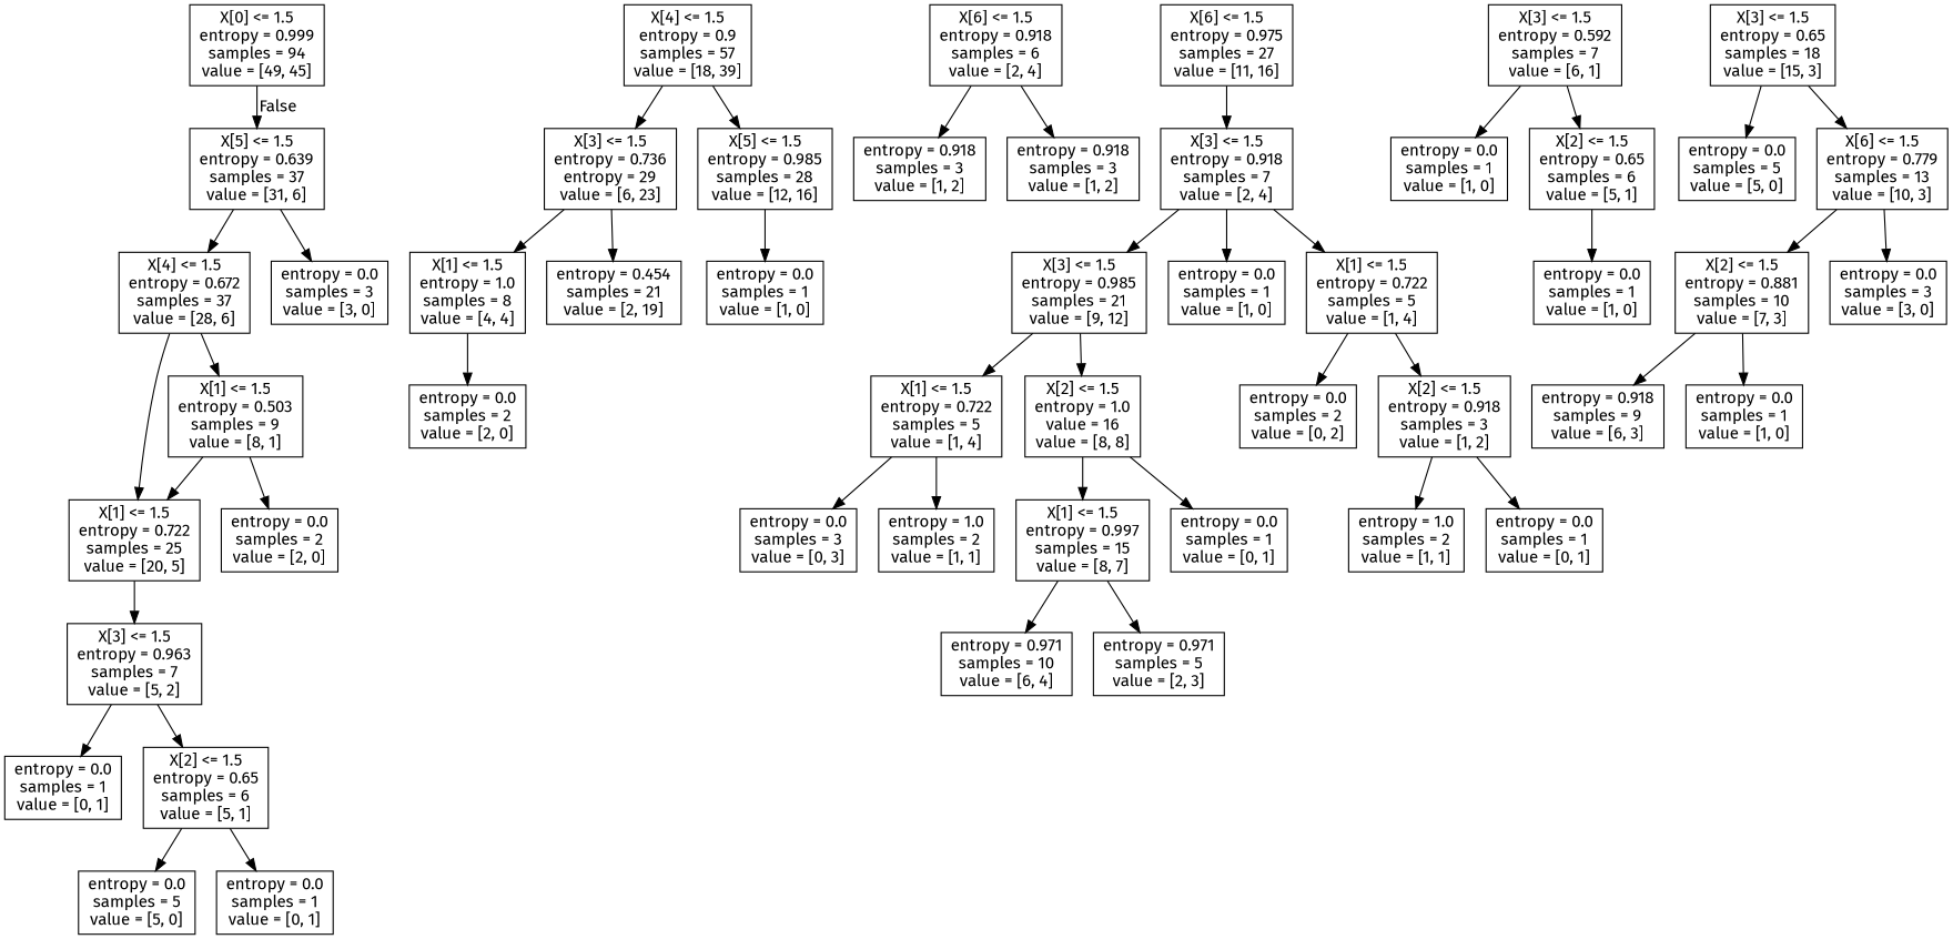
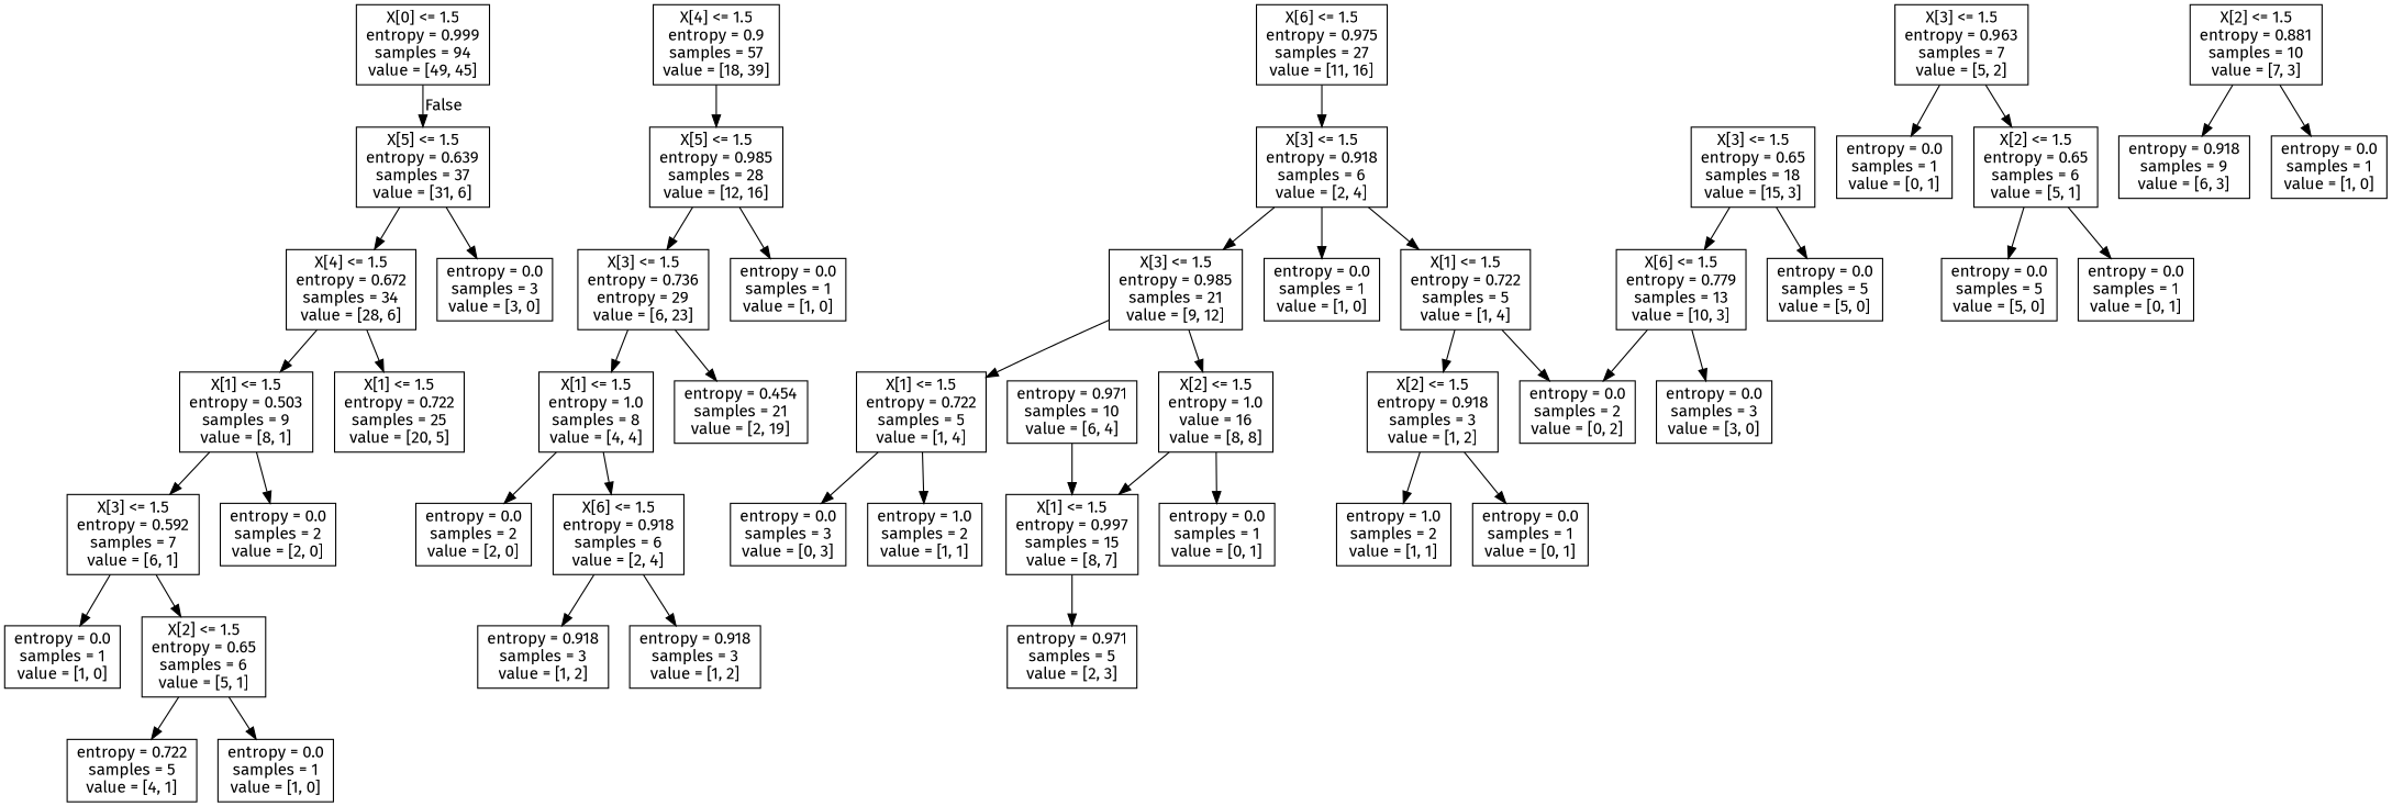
  digraph {
    fontname="Fira Sans"
    node [fontname="Fira Sans" shape=box]
    edge [fontname="Fira Sans"]
    n1 [label="X[0] <= 1.5\nentropy = 0.999\nsamples = 94\nvalue = [49, 45]"]
    n2 [label="X[5] <= 1.5\nentropy = 0.639\nsamples = 37\nvalue = [31, 6]"]
    n3 [label="X[4] <= 1.5\nentropy = 0.9\nsamples = 57\nvalue = [18, 39]"]
    n4 [label="X[3] <= 1.5\nentropy = 0.736\nentropy = 29\nvalue = [6, 23]"]
    n5 [label="X[5] <= 1.5\nentropy = 0.985\nsamples = 28\nvalue = [12, 16]"]
-   n6 [label="X[4] <= 1.5\nentropy = 0.672\nsamples = 37\nvalue = [28, 6]"]
+   n6 [label="X[4] <= 1.5\nentropy = 0.672\nsamples = 34\nvalue = [28, 6]"]
    n7 [label="entropy = 0.0\nsamples = 3\nvalue = [3, 0]"]
    n8 [label="X[1] <= 1.5\nentropy = 1.0\nsamples = 8\nvalue = [4, 4]"]
    n9 [label="entropy = 0.454\nsamples = 21\nvalue = [2, 19]"]
    n10 [label="entropy = 0.0\nsamples = 1\nvalue = [1, 0]"]
    n11 [label="entropy = 0.0\nsamples = 2\nvalue = [2, 0]"]
    n12 [label="X[6] <= 1.5\nentropy = 0.918\nsamples = 6\nvalue = [2, 4]"]
    n13 [label="entropy = 0.918\nsamples = 3\nvalue = [1, 2]"]
    n14 [label="entropy = 0.918\nsamples = 3\nvalue = [1, 2]"]
    n15 [label="X[6] <= 1.5\nentropy = 0.975\nsamples = 27\nvalue = [11, 16]"]
-   n16 [label="X[3] <= 1.5\nentropy = 0.918\nsamples = 7\nvalue = [2, 4]"]
+   n16 [label="X[3] <= 1.5\nentropy = 0.918\nsamples = 6\nvalue = [2, 4]"]
    n17 [label="X[3] <= 1.5\nentropy = 0.985\nsamples = 21\nvalue = [9, 12]"]
    n18 [label="X[1] <= 1.5\nentropy = 0.722\nsamples = 5\nvalue = [1, 4]"]
    n19 [label="X[2] <= 1.5\nentropy = 1.0\nvalue = 16\nvalue = [8, 8]"]
    n20 [label="entropy = 0.0\nsamples = 1\nvalue = [1, 0]"]
    n21 [label="X[1] <= 1.5\nentropy = 0.722\nsamples = 5\nvalue = [1, 4]"]
    n22 [label="entropy = 0.0\nsamples = 3\nvalue = [0, 3]"]
    n23 [label="entropy = 1.0\nsamples = 2\nvalue = [1, 1]"]
    n24 [label="X[1] <= 1.5\nentropy = 0.997\nsamples = 15\nvalue = [8, 7]"]
    n25 [label="entropy = 0.0\nsamples = 1\nvalue = [0, 1]"]
    n26 [label="entropy = 0.971\nsamples = 10\nvalue = [6, 4]"]
    n27 [label="entropy = 0.971\nsamples = 5\nvalue = [2, 3]"]
    n28 [label="entropy = 0.0\nsamples = 2\nvalue = [0, 2]"]
    n29 [label="X[2] <= 1.5\nentropy = 0.918\nsamples = 3\nvalue = [1, 2]"]
    n30 [label="entropy = 1.0\nsamples = 2\nvalue = [1, 1]"]
    n31 [label="entropy = 0.0\nsamples = 1\nvalue = [0, 1]"]
    n32 [label="X[1] <= 1.5\nentropy = 0.503\nsamples = 9\nvalue = [8, 1]"]
    n33 [label="X[1] <= 1.5\nentropy = 0.722\nsamples = 25\nvalue = [20, 5]"]
    n34 [label="X[3] <= 1.5\nentropy = 0.592\nsamples = 7\nvalue = [6, 1]"]
    n35 [label="entropy = 0.0\nsamples = 2\nvalue = [2, 0]"]
    n36 [label="X[3] <= 1.5\nentropy = 0.963\nsamples = 7\nvalue = [5, 2]"]
    n37 [label="entropy = 0.0\nsamples = 1\nvalue = [1, 0]"]
    n38 [label="X[2] <= 1.5\nentropy = 0.65\nsamples = 6\nvalue = [5, 1]"]
+   n39 [label="entropy = 0.722\nsamples = 5\nvalue = [4, 1]"]
    n40 [label="entropy = 0.0\nsamples = 1\nvalue = [1, 0]"]
    n41 [label="X[3] <= 1.5\nentropy = 0.65\nsamples = 18\nvalue = [15, 3]"]
    n42 [label="entropy = 0.0\nsamples = 5\nvalue = [5, 0]"]
    n43 [label="X[6] <= 1.5\nentropy = 0.779\nsamples = 13\nvalue = [10, 3]"]
    n44 [label="entropy = 0.0\nsamples = 1\nvalue = [0, 1]"]
    n45 [label="X[2] <= 1.5\nentropy = 0.65\nsamples = 6\nvalue = [5, 1]"]
    n46 [label="X[2] <= 1.5\nentropy = 0.881\nsamples = 10\nvalue = [7, 3]"]
    n47 [label="entropy = 0.0\nsamples = 3\nvalue = [3, 0]"]
    n48 [label="entropy = 0.918\nsamples = 9\nvalue = [6, 3]"]
    n49 [label="entropy = 0.0\nsamples = 1\nvalue = [1, 0]"]
    n50 [label="entropy = 0.0\nsamples = 5\nvalue = [5, 0]"]
    n51 [label="entropy = 0.0\nsamples = 1\nvalue = [0, 1]"]
    n1 -> n2 [headlabel=False labelangle=-45 labeldistance=2.5]
    n2 -> n6
    n2 -> n7
-   n3 -> n4
+   n5 -> n4
    n3 -> n5
    n4 -> n8
    n4 -> n9
    n5 -> n10
    n6 -> n32
    n6 -> n33
    n8 -> n11
+   n8 -> n12
    n12 -> n13
    n12 -> n14
    n15 -> n16
    n16 -> n17
    n16 -> n20
    n16 -> n21
    n17 -> n18
    n17 -> n19
    n18 -> n22
    n18 -> n23
    n19 -> n24
    n19 -> n25
    n21 -> n28
    n21 -> n29
-   n24 -> n26
+   n26 -> n24
    n24 -> n27
    n29 -> n30
    n29 -> n31
-   n32 -> n33
+   n32 -> n34
    n32 -> n35
-   n33 -> n36
    n34 -> n37
    n34 -> n38
    n36 -> n44
    n36 -> n45
+   n38 -> n39
    n38 -> n40
    n41 -> n42
    n41 -> n43
-   n43 -> n46
+   n43 -> n28
    n43 -> n47
    n45 -> n50
    n45 -> n51
    n46 -> n48
    n46 -> n49
  }
